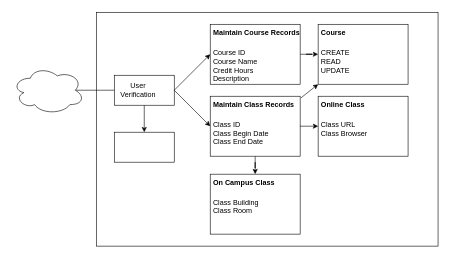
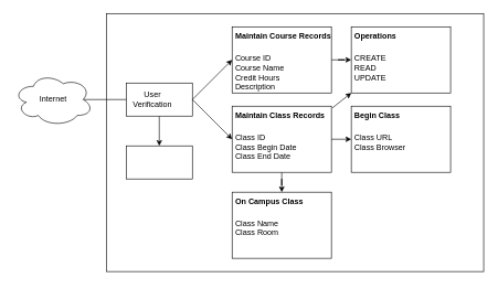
  <mxCell id="0" />
  <mxCell id="1" parent="0" />
  <mxCell id="2" value="" style="rounded=0;whiteSpace=wrap;html=1;" vertex="1" parent="1"><mxGeometry x="160" y="20" width="570" height="390" as="geometry" /></mxCell>
  <mxCell id="3" style="edgeStyle=orthogonalEdgeStyle;rounded=0;orthogonalLoop=1;jettySize=auto;html=1;exitX=0.875;exitY=0.5;exitDx=0;exitDy=0;exitPerimeter=0;" edge="1" parent="1" source="4" target="8"><mxGeometry relative="1" as="geometry" /></mxCell>
  <mxCell id="4" value="" style="ellipse;shape=cloud;whiteSpace=wrap;html=1;" vertex="1" parent="1"><mxGeometry x="20" y="110" width="120" height="80" as="geometry" /></mxCell>
+ <mxCell id="5" value="Internet" style="text;html=1;strokeColor=none;fillColor=none;align=center;verticalAlign=middle;whiteSpace=wrap;rounded=0;" vertex="1" parent="1"><mxGeometry x="60" y="140" width="40" height="20" as="geometry" /></mxCell>
  <mxCell id="6" style="edgeStyle=orthogonalEdgeStyle;rounded=0;orthogonalLoop=1;jettySize=auto;html=1;entryX=0.5;entryY=0;entryDx=0;entryDy=0;" edge="1" parent="1" source="7" target="9"><mxGeometry relative="1" as="geometry" /></mxCell>
  <mxCell id="7" value="" style="rounded=0;whiteSpace=wrap;html=1;" vertex="1" parent="1"><mxGeometry x="190" y="125" width="100" height="50" as="geometry" /></mxCell>
  <mxCell id="8" value="User Verification" style="text;html=1;strokeColor=none;fillColor=none;align=center;verticalAlign=middle;whiteSpace=wrap;rounded=0;" vertex="1" parent="1"><mxGeometry x="210" y="140" width="40" height="20" as="geometry" /></mxCell>
  <mxCell id="9" value="" style="rounded=0;whiteSpace=wrap;html=1;" vertex="1" parent="1"><mxGeometry x="190" y="220" width="100" height="50" as="geometry" /></mxCell>
  <mxCell id="10" style="edgeStyle=orthogonalEdgeStyle;rounded=0;orthogonalLoop=1;jettySize=auto;html=1;entryX=0;entryY=0.5;entryDx=0;entryDy=0;" edge="1" parent="1" source="11" target="24"><mxGeometry relative="1" as="geometry" /></mxCell>
  <mxCell id="11" value="" style="rounded=0;whiteSpace=wrap;html=1;" vertex="1" parent="1"><mxGeometry x="350" y="40" width="150" height="100" as="geometry" /></mxCell>
  <mxCell id="12" value="&lt;h1&gt;&lt;span style=&quot;font-size: 12px&quot;&gt;Maintain Course Records&lt;/span&gt;&lt;/h1&gt;&lt;p&gt;Course ID&lt;br&gt;Course Name&lt;br&gt;Credit Hours&lt;br&gt;Description&lt;/p&gt;" style="text;html=1;strokeColor=none;fillColor=none;spacing=5;spacingTop=-20;whiteSpace=wrap;overflow=hidden;rounded=0;" vertex="1" parent="1"><mxGeometry x="350" y="30" width="160" height="110" as="geometry" /></mxCell>
  <mxCell id="13" value="" style="endArrow=classic;html=1;entryX=0;entryY=0.5;entryDx=0;entryDy=0;" edge="1" parent="1" target="11"><mxGeometry width="50" height="50" relative="1" as="geometry"><mxPoint x="290" y="150" as="sourcePoint" /><mxPoint x="340" y="100" as="targetPoint" /></mxGeometry></mxCell>
  <mxCell id="14" style="edgeStyle=orthogonalEdgeStyle;rounded=0;orthogonalLoop=1;jettySize=auto;html=1;entryX=0.5;entryY=0;entryDx=0;entryDy=0;" edge="1" parent="1" source="15" target="21"><mxGeometry relative="1" as="geometry" /></mxCell>
  <mxCell id="15" value="" style="rounded=0;whiteSpace=wrap;html=1;" vertex="1" parent="1"><mxGeometry x="350" y="160" width="150" height="100" as="geometry" /></mxCell>
  <mxCell id="16" value="&lt;h1&gt;&lt;span style=&quot;font-size: 12px&quot;&gt;Maintain Class Records&lt;/span&gt;&lt;/h1&gt;&lt;div&gt;&lt;span style=&quot;font-size: 12px&quot;&gt;Class ID&lt;/span&gt;&lt;/div&gt;&lt;div&gt;&lt;span style=&quot;font-size: 12px&quot;&gt;Class Begin Date&lt;/span&gt;&lt;/div&gt;&lt;div&gt;&lt;span style=&quot;font-size: 12px&quot;&gt;Class End Date&lt;/span&gt;&lt;/div&gt;" style="text;html=1;strokeColor=none;fillColor=none;spacing=5;spacingTop=-20;whiteSpace=wrap;overflow=hidden;rounded=0;" vertex="1" parent="1"><mxGeometry x="350" y="150" width="150" height="110" as="geometry" /></mxCell>
  <mxCell id="17" value="" style="endArrow=classic;html=1;entryX=0;entryY=0.5;entryDx=0;entryDy=0;" edge="1" parent="1" target="15"><mxGeometry width="50" height="50" relative="1" as="geometry"><mxPoint x="290" y="150" as="sourcePoint" /><mxPoint x="670" y="190" as="targetPoint" /></mxGeometry></mxCell>
  <mxCell id="18" value="" style="endArrow=classic;html=1;entryX=0;entryY=0.5;entryDx=0;entryDy=0;" edge="1" parent="1" target="19"><mxGeometry width="50" height="50" relative="1" as="geometry"><mxPoint x="500" y="210" as="sourcePoint" /><mxPoint x="520" y="190" as="targetPoint" /></mxGeometry></mxCell>
  <mxCell id="19" value="" style="rounded=0;whiteSpace=wrap;html=1;" vertex="1" parent="1"><mxGeometry x="530" y="160" width="150" height="100" as="geometry" /></mxCell>
- <mxCell id="20" value="&lt;h1&gt;&lt;span style=&quot;font-size: 12px&quot;&gt;Online Class&lt;/span&gt;&lt;/h1&gt;&lt;div&gt;&lt;span style=&quot;font-size: 12px&quot;&gt;Class URL&lt;/span&gt;&lt;/div&gt;&lt;div&gt;&lt;span style=&quot;font-size: 12px&quot;&gt;Class Browser&lt;/span&gt;&lt;/div&gt;" style="text;html=1;strokeColor=none;fillColor=none;spacing=5;spacingTop=-20;whiteSpace=wrap;overflow=hidden;rounded=0;" vertex="1" parent="1"><mxGeometry x="530" y="150" width="150" height="110" as="geometry" /></mxCell>
+ <mxCell id="20" value="&lt;h1&gt;&lt;span style=&quot;font-size: 12px&quot;&gt;Begin Class&lt;/span&gt;&lt;/h1&gt;&lt;div&gt;&lt;span style=&quot;font-size: 12px&quot;&gt;Class URL&lt;/span&gt;&lt;/div&gt;&lt;div&gt;&lt;span style=&quot;font-size: 12px&quot;&gt;Class Browser&lt;/span&gt;&lt;/div&gt;" style="text;html=1;strokeColor=none;fillColor=none;spacing=5;spacingTop=-20;whiteSpace=wrap;overflow=hidden;rounded=0;" vertex="1" parent="1"><mxGeometry x="530" y="150" width="150" height="110" as="geometry" /></mxCell>
  <mxCell id="21" value="" style="rounded=0;whiteSpace=wrap;html=1;" vertex="1" parent="1"><mxGeometry x="350" y="290" width="150" height="100" as="geometry" /></mxCell>
- <mxCell id="22" value="&lt;h1&gt;&lt;span style=&quot;font-size: 12px&quot;&gt;On Campus Class&lt;/span&gt;&lt;/h1&gt;&lt;div&gt;&lt;span style=&quot;font-size: 12px&quot;&gt;Class Building&lt;/span&gt;&lt;/div&gt;&lt;div&gt;&lt;span style=&quot;font-size: 12px&quot;&gt;Class Room&lt;/span&gt;&lt;/div&gt;" style="text;html=1;strokeColor=none;fillColor=none;spacing=5;spacingTop=-20;whiteSpace=wrap;overflow=hidden;rounded=0;" vertex="1" parent="1"><mxGeometry x="350" y="280" width="150" height="150" as="geometry" /></mxCell>
+ <mxCell id="22" value="&lt;h1&gt;&lt;span style=&quot;font-size: 12px&quot;&gt;On Campus Class&lt;/span&gt;&lt;/h1&gt;&lt;div&gt;&lt;span style=&quot;font-size: 12px&quot;&gt;Class Name&lt;/span&gt;&lt;/div&gt;&lt;div&gt;&lt;span style=&quot;font-size: 12px&quot;&gt;Class Room&lt;/span&gt;&lt;/div&gt;" style="text;html=1;strokeColor=none;fillColor=none;spacing=5;spacingTop=-20;whiteSpace=wrap;overflow=hidden;rounded=0;" vertex="1" parent="1"><mxGeometry x="350" y="280" width="150" height="150" as="geometry" /></mxCell>
  <mxCell id="23" style="edgeStyle=orthogonalEdgeStyle;rounded=0;orthogonalLoop=1;jettySize=auto;html=1;exitX=0.5;exitY=1;exitDx=0;exitDy=0;" edge="1" parent="1" source="16" target="16"><mxGeometry relative="1" as="geometry" /></mxCell>
  <mxCell id="24" value="" style="rounded=0;whiteSpace=wrap;html=1;" vertex="1" parent="1"><mxGeometry x="530" y="40" width="150" height="100" as="geometry" /></mxCell>
- <mxCell id="25" value="&lt;h1&gt;&lt;span style=&quot;font-size: 12px&quot;&gt;Course&lt;/span&gt;&lt;/h1&gt;&lt;div&gt;CREATE&lt;/div&gt;&lt;div&gt;READ&lt;/div&gt;&lt;div&gt;UPDATE&lt;/div&gt;&lt;div&gt;&lt;br&gt;&lt;/div&gt;" style="text;html=1;strokeColor=none;fillColor=none;spacing=5;spacingTop=-20;whiteSpace=wrap;overflow=hidden;rounded=0;" vertex="1" parent="1"><mxGeometry x="530" y="30" width="150" height="110" as="geometry" /></mxCell>
+ <mxCell id="25" value="&lt;h1&gt;&lt;span style=&quot;font-size: 12px&quot;&gt;Operations&lt;/span&gt;&lt;/h1&gt;&lt;div&gt;CREATE&lt;/div&gt;&lt;div&gt;READ&lt;/div&gt;&lt;div&gt;UPDATE&lt;/div&gt;&lt;div&gt;&lt;br&gt;&lt;/div&gt;" style="text;html=1;strokeColor=none;fillColor=none;spacing=5;spacingTop=-20;whiteSpace=wrap;overflow=hidden;rounded=0;" vertex="1" parent="1"><mxGeometry x="530" y="30" width="150" height="110" as="geometry" /></mxCell>
  <mxCell id="26" value="" style="endArrow=classic;html=1;exitX=1.01;exitY=0.115;exitDx=0;exitDy=0;exitPerimeter=0;entryX=0;entryY=1;entryDx=0;entryDy=0;" edge="1" parent="1" source="16" target="25"><mxGeometry width="50" height="50" relative="1" as="geometry"><mxPoint x="620" y="240" as="sourcePoint" /><mxPoint x="670" y="190" as="targetPoint" /></mxGeometry></mxCell>
